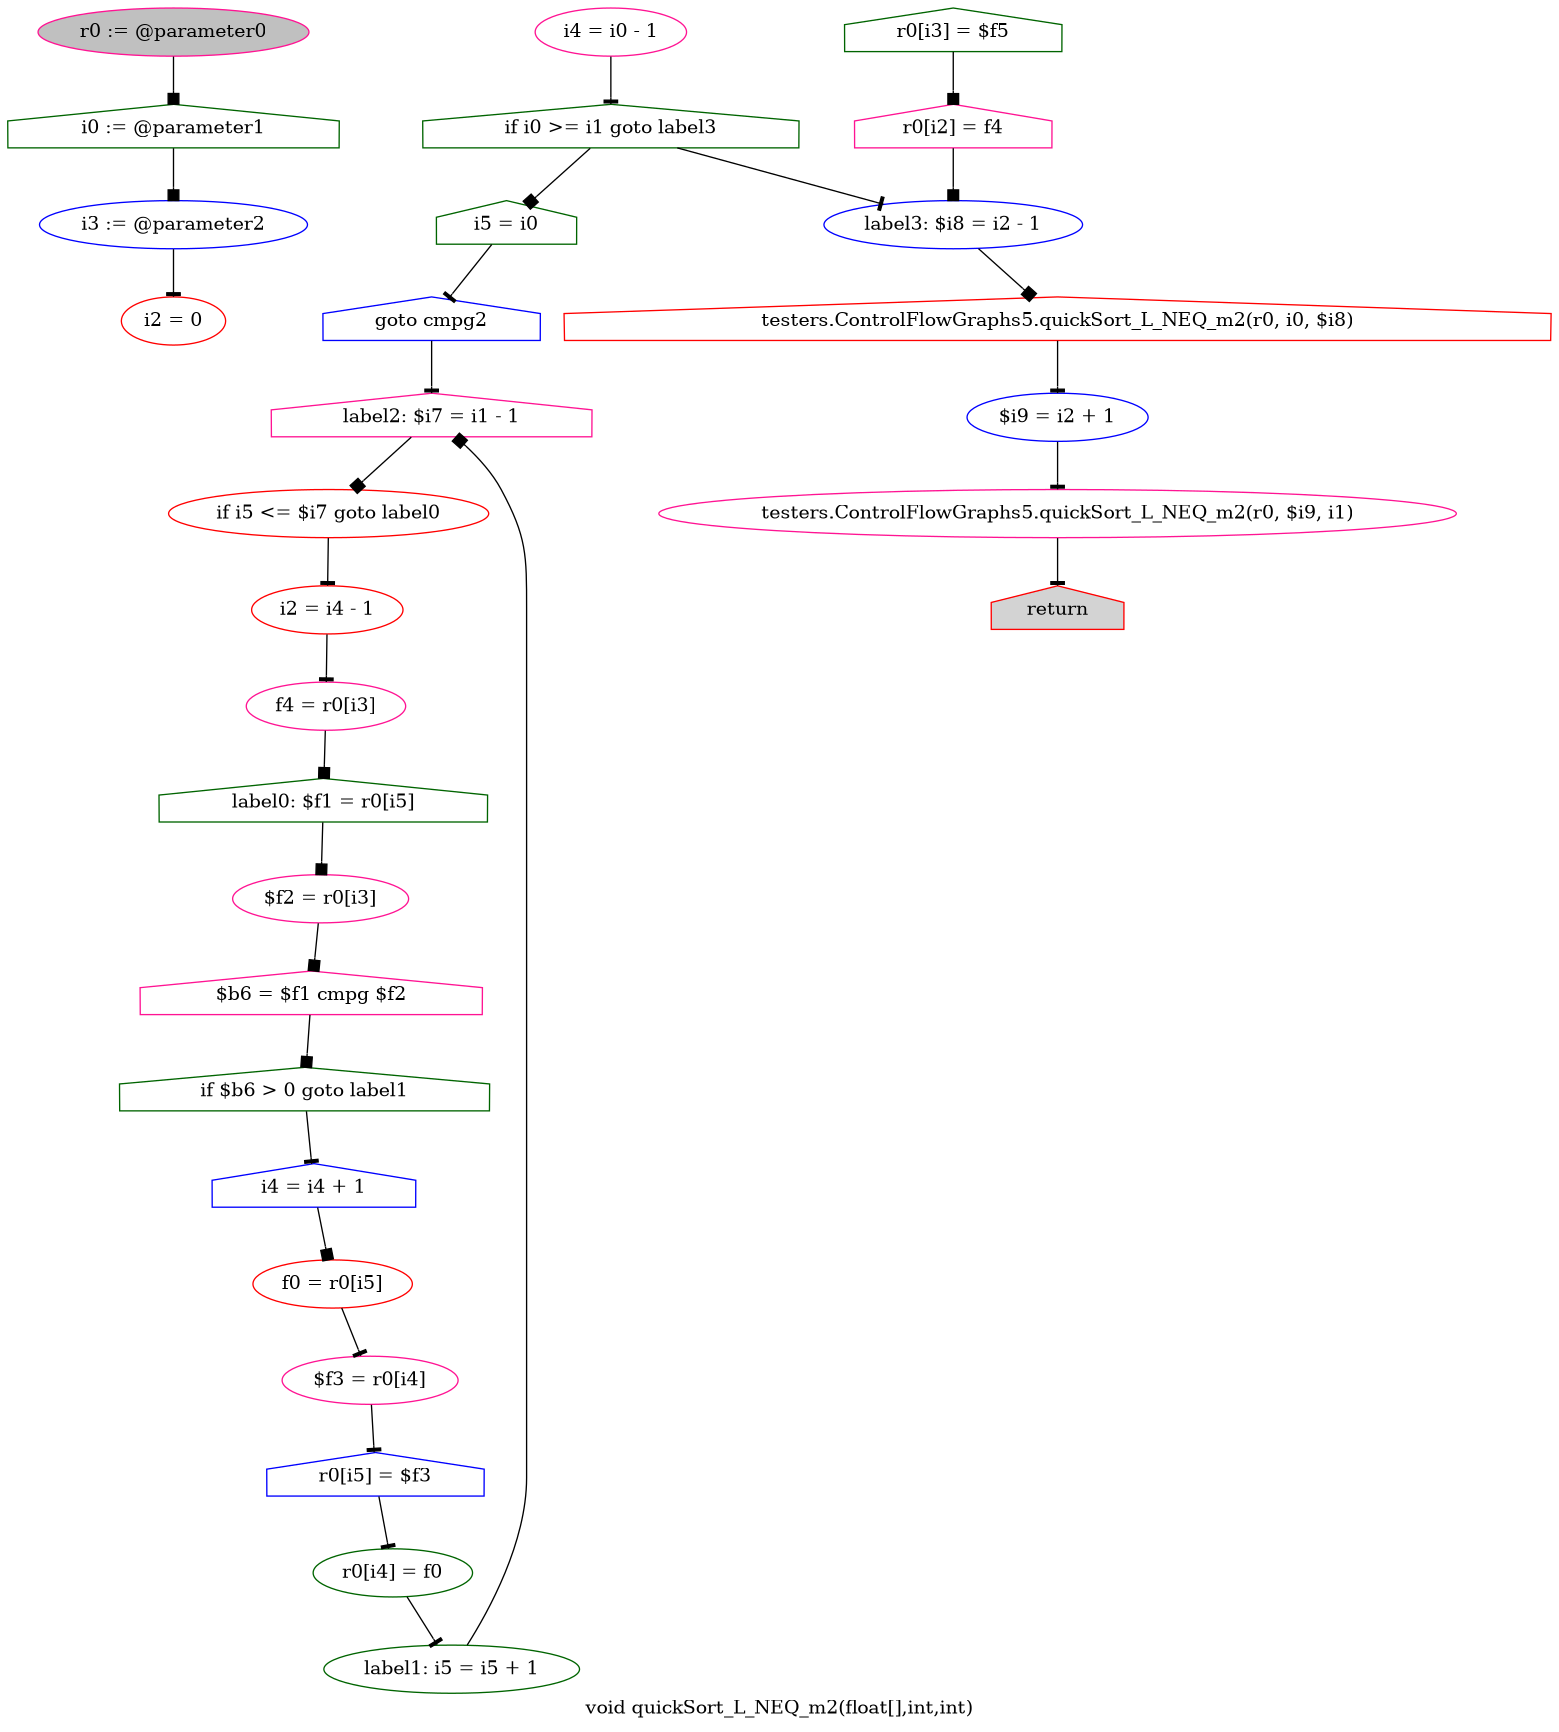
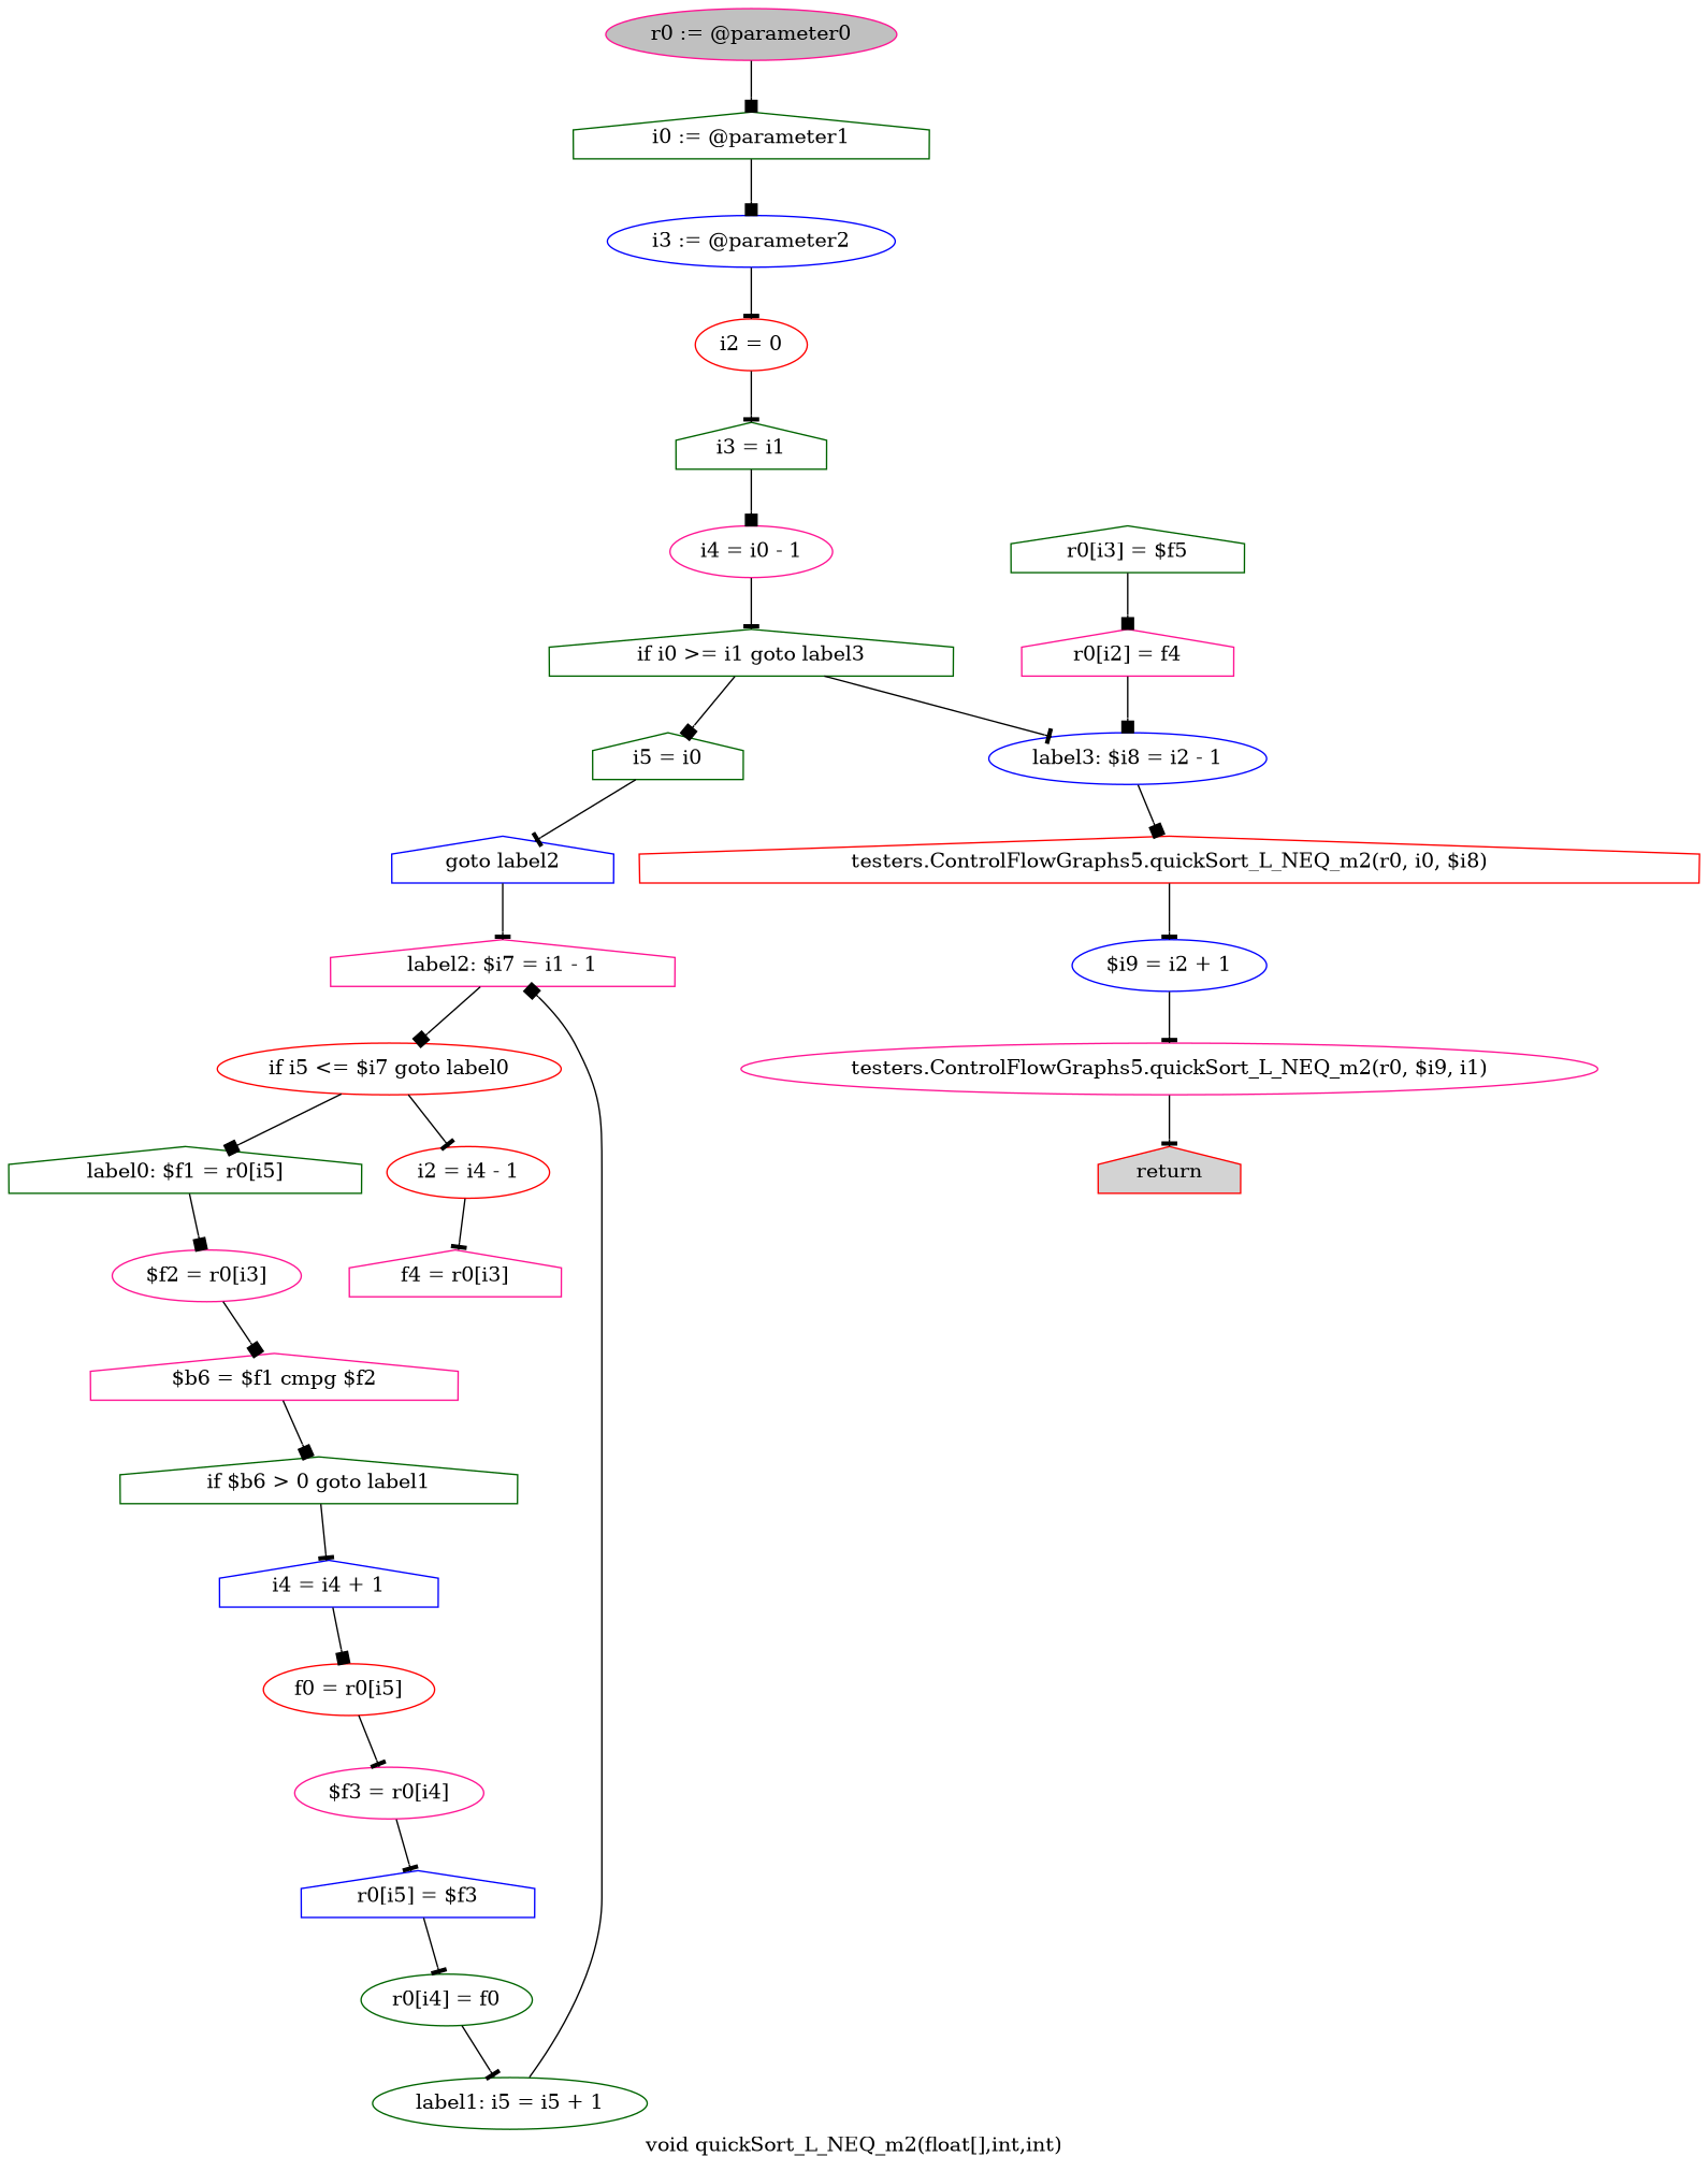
  digraph {
    label="void quickSort_L_NEQ_m2(float[],int,int)"
    node [color=deeppink shape=ellipse]
    edge [arrowhead=tee]
    n1 [fillcolor=gray label="r0 := @parameter0" style=filled]
    n2 [color=darkgreen label="i0 := @parameter1" shape=house]
    n3 [color=blue label="i3 := @parameter2"]
    n4 [color=red label="i2 = 0"]
+   n5 [color=darkgreen label="i3 = i1" shape=house]
    n6 [label="i4 = i0 - 1"]
    n7 [color=darkgreen label="if i0 >= i1 goto label3" shape=house]
    n8 [color=darkgreen label="i5 = i0" shape=house]
    n9 [color=blue label="label3: $i8 = i2 - 1"]
-   n10 [color=blue label="goto cmpg2" shape=house]
+   n10 [color=blue label="goto label2" shape=house]
    n11 [color=red label="testers.ControlFlowGraphs5.quickSort_L_NEQ_m2(r0, i0, $i8)" shape=house]
    n12 [label="label2: $i7 = i1 - 1" shape=house]
    n13 [color=blue label="$i9 = i2 + 1"]
    n14 [color=red label="if i5 <= $i7 goto label0"]
    n15 [color=darkgreen label="label0: $f1 = r0[i5]" shape=house]
    n16 [color=red label="i2 = i4 - 1"]
    n17 [label="$f2 = r0[i3]"]
    n18 [label="$b6 = $f1 cmpg $f2" shape=house]
    n19 [color=darkgreen label="if $b6 > 0 goto label1" shape=house]
    n20 [color=blue label="i4 = i4 + 1" shape=house]
    n21 [color=red label="f0 = r0[i5]"]
    n22 [color=darkgreen label="label1: i5 = i5 + 1"]
    n23 [label="$f3 = r0[i4]"]
    n24 [color=blue label="r0[i5] = $f3" shape=house]
    n25 [color=darkgreen label="r0[i4] = f0"]
-   n26 [label="f4 = r0[i3]"]
+   n26 [label="f4 = r0[i3]" shape=house]
    n27 [color=darkgreen label="r0[i3] = $f5" shape=house]
    n28 [label="r0[i2] = f4" shape=house]
    n29 [label="testers.ControlFlowGraphs5.quickSort_L_NEQ_m2(r0, $i9, i1)"]
    n30 [color=red fillcolor=lightgray label=return shape=house style=filled]
    n1 -> n2 [arrowhead=box]
    n2 -> n3 [arrowhead=box]
    n3 -> n4
+   n4 -> n5
+   n5 -> n6 [arrowhead=box]
    n6 -> n7
    n7 -> n8 [arrowhead=box]
    n7 -> n9
    n8 -> n10
    n9 -> n11 [arrowhead=box]
    n10 -> n12
    n11 -> n13
    n12 -> n14 [arrowhead=box]
    n13 -> n29
-   n26 -> n15 [arrowhead=box]
+   n14 -> n15 [arrowhead=box]
    n14 -> n16
    n15 -> n17 [arrowhead=box]
    n16 -> n26
    n17 -> n18 [arrowhead=box]
    n18 -> n19 [arrowhead=box]
    n19 -> n20
    n20 -> n21 [arrowhead=box]
    n21 -> n23
    n22 -> n12 [arrowhead=box]
    n23 -> n24
    n24 -> n25
    n25 -> n22
    n27 -> n28 [arrowhead=box]
    n28 -> n9 [arrowhead=box]
    n29 -> n30
  }
